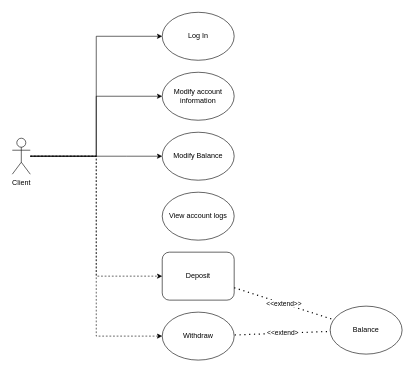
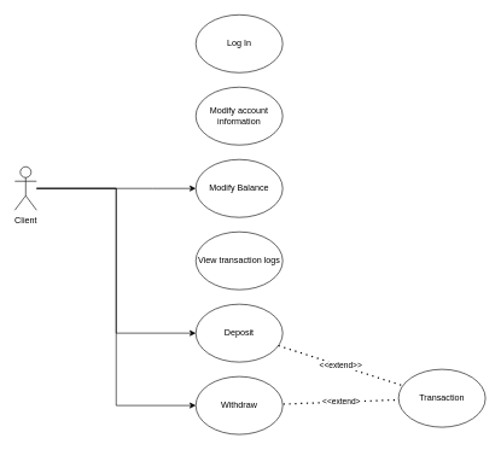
  <mxCell id="0" />
  <mxCell id="1" parent="0" />
  <mxCell id="2" style="edgeStyle=orthogonalEdgeStyle;rounded=0;orthogonalLoop=1;jettySize=auto;html=1;entryX=0;entryY=0.5;entryDx=0;entryDy=0;" edge="1" parent="1" source="7" target="8"><mxGeometry relative="1" as="geometry"><Array as="points"><mxPoint x="210" y="260" /><mxPoint x="210" y="260" /></Array></mxGeometry></mxCell>
- <mxCell id="3" style="edgeStyle=orthogonalEdgeStyle;rounded=0;orthogonalLoop=1;jettySize=auto;html=1;entryX=0;entryY=0.5;entryDx=0;entryDy=0;" edge="1" parent="1" source="7" target="9"><mxGeometry relative="1" as="geometry" /></mxCell>
- <mxCell id="4" style="edgeStyle=orthogonalEdgeStyle;rounded=0;orthogonalLoop=1;jettySize=auto;html=1;entryX=0;entryY=0.5;entryDx=0;entryDy=0;" edge="1" parent="1" source="7" target="11"><mxGeometry relative="1" as="geometry" /></mxCell>
- <mxCell id="5" style="edgeStyle=orthogonalEdgeStyle;rounded=0;orthogonalLoop=1;jettySize=auto;html=1;entryX=0;entryY=0.5;entryDx=0;entryDy=0;dashed=1;" edge="1" parent="1" source="7" target="12"><mxGeometry relative="1" as="geometry" /></mxCell>
- <mxCell id="6" style="edgeStyle=orthogonalEdgeStyle;rounded=0;orthogonalLoop=1;jettySize=auto;html=1;entryX=0;entryY=0.5;entryDx=0;entryDy=0;dashed=1;" edge="1" parent="1" source="7" target="13"><mxGeometry relative="1" as="geometry" /></mxCell>
+ <mxCell id="5" style="edgeStyle=orthogonalEdgeStyle;rounded=0;orthogonalLoop=1;jettySize=auto;html=1;entryX=0;entryY=0.5;entryDx=0;entryDy=0;" edge="1" parent="1" source="7" target="12"><mxGeometry relative="1" as="geometry" /></mxCell>
+ <mxCell id="6" style="edgeStyle=orthogonalEdgeStyle;rounded=0;orthogonalLoop=1;jettySize=auto;html=1;entryX=0;entryY=0.5;entryDx=0;entryDy=0;" edge="1" parent="1" source="7" target="13"><mxGeometry relative="1" as="geometry" /></mxCell>
  <mxCell id="7" value="Client" style="shape=umlActor;verticalLabelPosition=bottom;verticalAlign=top;html=1;outlineConnect=0;" vertex="1" parent="1"><mxGeometry x="20" y="230" width="30" height="60" as="geometry" /></mxCell>
  <mxCell id="8" value="Modify Balance" style="ellipse;whiteSpace=wrap;html=1;" vertex="1" parent="1"><mxGeometry x="270" y="220" width="120" height="80" as="geometry" /></mxCell>
  <mxCell id="9" value="Modify account information" style="ellipse;whiteSpace=wrap;html=1;" vertex="1" parent="1"><mxGeometry x="270" y="120" width="120" height="80" as="geometry" /></mxCell>
- <mxCell id="10" value="View account logs" style="ellipse;whiteSpace=wrap;html=1;" vertex="1" parent="1"><mxGeometry x="270" y="320" width="120" height="80" as="geometry" /></mxCell>
+ <mxCell id="10" value="View transaction logs" style="ellipse;whiteSpace=wrap;html=1;" vertex="1" parent="1"><mxGeometry x="270" y="320" width="120" height="80" as="geometry" /></mxCell>
  <mxCell id="11" value="Log In" style="ellipse;whiteSpace=wrap;html=1;" vertex="1" parent="1"><mxGeometry x="270" y="20" width="120" height="80" as="geometry" /></mxCell>
- <mxCell id="12" value="Deposit" style="whiteSpace=wrap;html=1;rounded=1;" vertex="1" parent="1"><mxGeometry x="270" y="420" width="120" height="80" as="geometry" /></mxCell>
+ <mxCell id="12" value="Deposit" style="ellipse;whiteSpace=wrap;html=1;" vertex="1" parent="1"><mxGeometry x="270" y="420" width="120" height="80" as="geometry" /></mxCell>
  <mxCell id="13" value="Withdraw" style="ellipse;whiteSpace=wrap;html=1;" vertex="1" parent="1"><mxGeometry x="270" y="520" width="120" height="80" as="geometry" /></mxCell>
- <mxCell id="14" value="Balance" style="ellipse;whiteSpace=wrap;html=1;" vertex="1" parent="1"><mxGeometry x="550" y="510" width="120" height="80" as="geometry" /></mxCell>
+ <mxCell id="14" value="Transaction" style="ellipse;whiteSpace=wrap;html=1;" vertex="1" parent="1"><mxGeometry x="550" y="510" width="120" height="80" as="geometry" /></mxCell>
  <mxCell id="15" value="&amp;lt;&amp;lt;extend&amp;gt;" style="endArrow=none;dashed=1;html=1;dashPattern=1 3;strokeWidth=2;rounded=0;" edge="1" parent="1"><mxGeometry width="50" height="50" relative="1" as="geometry"><mxPoint x="390.932" y="558.093" as="sourcePoint" /><mxPoint x="551.086" y="552.14" as="targetPoint" /></mxGeometry></mxCell>
  <mxCell id="16" value="&amp;lt;&amp;lt;extend&amp;gt;&amp;gt;" style="endArrow=none;dashed=1;html=1;dashPattern=1 3;strokeWidth=2;rounded=0;" edge="1" parent="1" source="12" target="14"><mxGeometry width="50" height="50" relative="1" as="geometry"><mxPoint x="380" y="320" as="sourcePoint" /><mxPoint x="430" y="270" as="targetPoint" /></mxGeometry></mxCell>
